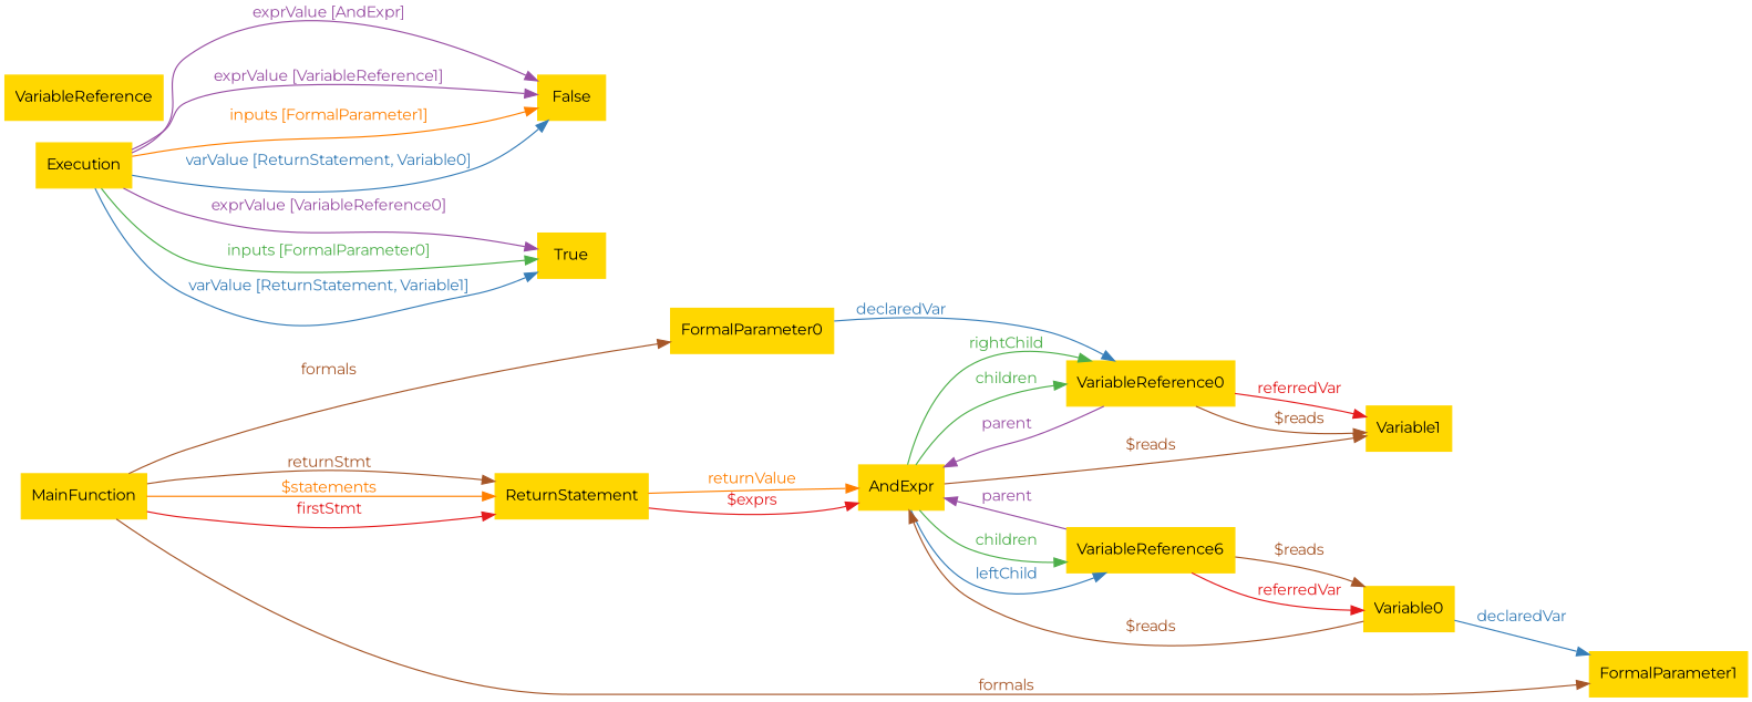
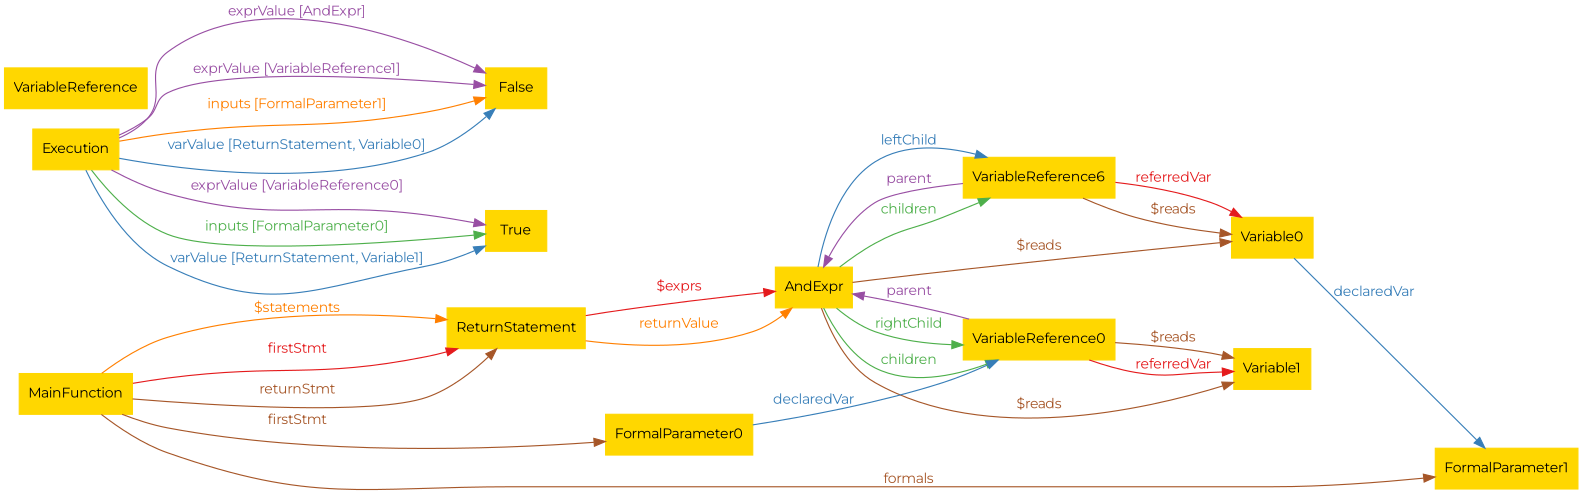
  digraph {
    fontname=Montserrat
    fontsize=12
    rankdir=LR
    node [color="#ffd700" fontcolor="#000000" fontname=Montserrat fontsize=12 shape=box style="filled, solid"]
    edge [color="#a65628" dir=forward fontcolor="#a65628" fontname=Montserrat fontsize=12 style=solid uuid="<MainFunction, ReturnStatement>" weight=1]
    n1 [label=ReturnStatement uuid=ReturnStatement]
    n2 [label=AndExpr uuid=AndExpr]
    n3 [label=Variable0 uuid=Variable0]
    n4 [label=Variable1 uuid=Variable1]
    n5 [label=VariableReference0 uuid=VariableReference0]
    n6 [label=VariableReference6 uuid=VariableReference1]
    n7 [label=FormalParameter1 uuid=FormalParameter1]
    n8 [label=MainFunction uuid=MainFunction]
    n9 [label=FormalParameter0 uuid=FormalParameter0]
    n10 [label=Execution uuid=Execution]
    n11 [label=False uuid=False]
    n12 [label=True uuid=True]
    n13 [label=VariableReference uuid=Undefined]
    n1 -> n2 [color="#e41a1c" fontcolor="#e41a1c" label="$exprs" uuid="<ReturnStatement, AndExpr>"]
    n1 -> n2 [color="#ff7f00" fontcolor="#ff7f00" label=returnValue uuid="<ReturnStatement, AndExpr>"]
-   n3 -> n2 [label="$reads" uuid="<AndExpr, Variable0>"]
+   n2 -> n3 [label="$reads" uuid="<AndExpr, Variable0>"]
    n2 -> n4 [label="$reads" uuid="<AndExpr, Variable1>"]
    n2 -> n5 [color="#4daf4a" fontcolor="#4daf4a" label=children uuid="<AndExpr, VariableReference0>"]
    n2 -> n5 [color="#984ea3" dir=back fontcolor="#984ea3" label=parent uuid="<VariableReference0, AndExpr>"]
    n2 -> n5 [color="#4daf4a" fontcolor="#4daf4a" label=rightChild uuid="<AndExpr, VariableReference0>"]
    n2 -> n6 [color="#4daf4a" fontcolor="#4daf4a" label=children uuid="<AndExpr, VariableReference1>"]
    n2 -> n6 [color="#377eb8" fontcolor="#377eb8" label=leftChild uuid="<AndExpr, VariableReference1>"]
    n2 -> n6 [color="#984ea3" dir=back fontcolor="#984ea3" label=parent uuid="<VariableReference1, AndExpr>"]
    n3 -> n7 [color="#377eb8" fontcolor="#377eb8" label=declaredVar uuid="<FormalParameter1, Variable0>"]
    n5 -> n4 [label="$reads" uuid="<VariableReference0, Variable1>"]
    n5 -> n4 [color="#e41a1c" fontcolor="#e41a1c" label=referredVar uuid="<VariableReference0, Variable1>"]
    n6 -> n3 [label="$reads" uuid="<VariableReference1, Variable0>"]
    n6 -> n3 [color="#e41a1c" fontcolor="#e41a1c" label=referredVar uuid="<VariableReference1, Variable0>"]
    n8 -> n1 [color="#ff7f00" fontcolor="#ff7f00" label="$statements"]
    n8 -> n1 [color="#e41a1c" fontcolor="#e41a1c" label=firstStmt]
    n8 -> n1 [label=returnStmt]
    n8 -> n7 [label=formals uuid="<MainFunction, FormalParameter1>"]
-   n8 -> n9 [label=formals uuid="<MainFunction, FormalParameter0>"]
+   n8 -> n9 [label=firstStmt uuid="<MainFunction, FormalParameter0>"]
    n9 -> n5 [color="#377eb8" fontcolor="#377eb8" label=declaredVar uuid="<FormalParameter0, Variable1>"]
    n10 -> n11 [color="#984ea3" fontcolor="#984ea3" label="exprValue [AndExpr]" uuid="<Execution, AndExpr, False>"]
    n10 -> n11 [color="#984ea3" fontcolor="#984ea3" label="exprValue [VariableReference1]" uuid="<Execution, VariableReference1, False>"]
    n10 -> n11 [color="#ff7f00" fontcolor="#ff7f00" label="inputs [FormalParameter1]" uuid="<Execution, FormalParameter1, False>"]
    n10 -> n11 [color="#377eb8" fontcolor="#377eb8" label="varValue [ReturnStatement, Variable0]" uuid="<Execution, ReturnStatement, Variable0, False>"]
    n10 -> n12 [color="#984ea3" fontcolor="#984ea3" label="exprValue [VariableReference0]" uuid="<Execution, VariableReference0, True>"]
    n10 -> n12 [color="#4daf4a" fontcolor="#4daf4a" label="inputs [FormalParameter0]" uuid="<Execution, FormalParameter0, True>"]
    n10 -> n12 [color="#377eb8" fontcolor="#377eb8" label="varValue [ReturnStatement, Variable1]" uuid="<Execution, ReturnStatement, Variable1, True>"]
  }
